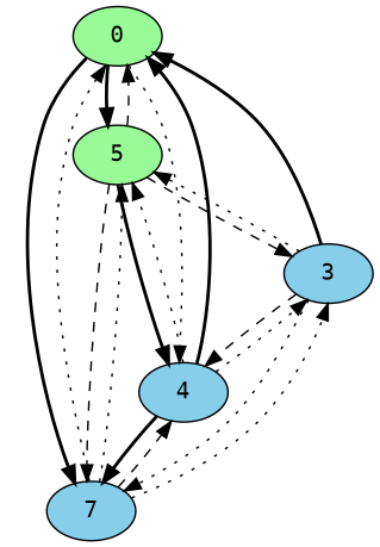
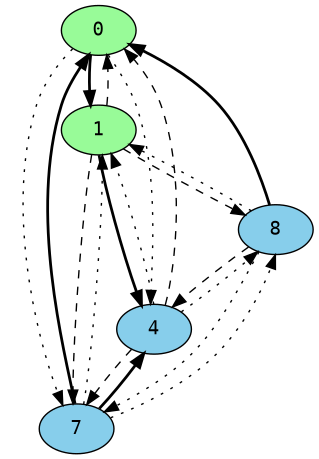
  digraph {
    fontname="DejaVu Sans Mono"
    node [fillcolor=skyblue fontname="DejaVu Sans Mono" style=filled]
    edge [fontname="DejaVu Sans Mono" style=dotted]
    0 [fillcolor=palegreen]
-   1 [fillcolor=palegreen label=5]
+   1 [fillcolor=palegreen]
    n3 [label=7]
    4
-   3
+   3 [label=8]
    0 -> 1 [style=bold]
-   0 -> n3 [style=bold]
+   0 -> n3
    0 -> 4
    1 -> 0 [style=dashed]
    1 -> n3 [style=dashed]
    1 -> 4 [style=bold]
    1 -> 3 [style=dashed]
-   n3 -> 0
+   n3 -> 0 [style=bold]
    n3 -> 1
-   n3 -> 4 [style=dashed]
+   n3 -> 4 [style=bold]
    n3 -> 3
-   4 -> 0 [style=bold]
+   4 -> 0 [style=dashed]
    4 -> 1
-   4 -> n3 [style=bold]
+   4 -> n3 [style=dashed]
    4 -> 3
    3 -> 0 [style=bold]
    3 -> 1
    3 -> n3
    3 -> 4 [style=dashed]
  }
